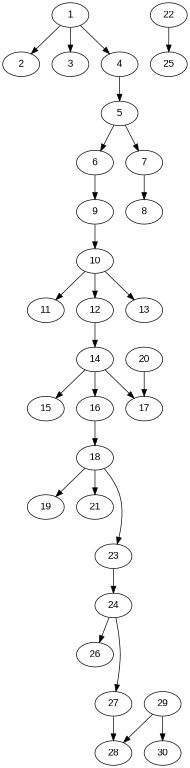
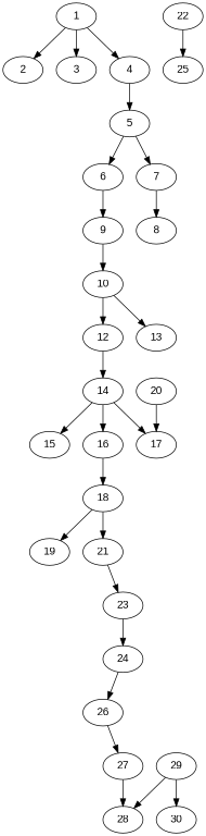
  digraph {
    fontname="Liberation Sans"
    node [alpha=0.14 fontname="Liberation Sans"]
    edge [fontname="Liberation Sans"]
    1
    2
    3 [alpha=0.19]
    4 [alpha=0.17]
    5
    6 [alpha=0.11]
    7 [alpha=0.02]
    9 [alpha=0.05]
    8
    10 [alpha=0.17]
-   11 [alpha=0.03]
    12 [alpha=0.05]
    13 [alpha=0.02]
    14 [alpha=0.10]
    15 [alpha=0.19]
    16 [alpha=0.10]
    17 [alpha=0.13]
    18 [alpha=0.06]
    19 [alpha=0.13]
    21 [alpha=0.06]
    20 [alpha=0.04]
    23 [alpha=0.04]
    22 [alpha=0.19]
    25 [alpha=0.10]
    24 [alpha=0.07]
    26
    27
    28 [alpha=0.16]
    29 [alpha=0.01]
    30 [alpha=0.11]
    1 -> 2
    1 -> 3
    1 -> 4
    4 -> 5
    5 -> 6
    5 -> 7
    6 -> 9
    7 -> 8
    9 -> 10
-   10 -> 11
    10 -> 12
    10 -> 13
    12 -> 14
    14 -> 15
    14 -> 16
    14 -> 17
    16 -> 18
    18 -> 19
    18 -> 21
-   18 -> 23
+   21 -> 23
    20 -> 17
    23 -> 24
    22 -> 25
    24 -> 26
-   24 -> 27
+   26 -> 27
    27 -> 28
    29 -> 28
    29 -> 30
  }
